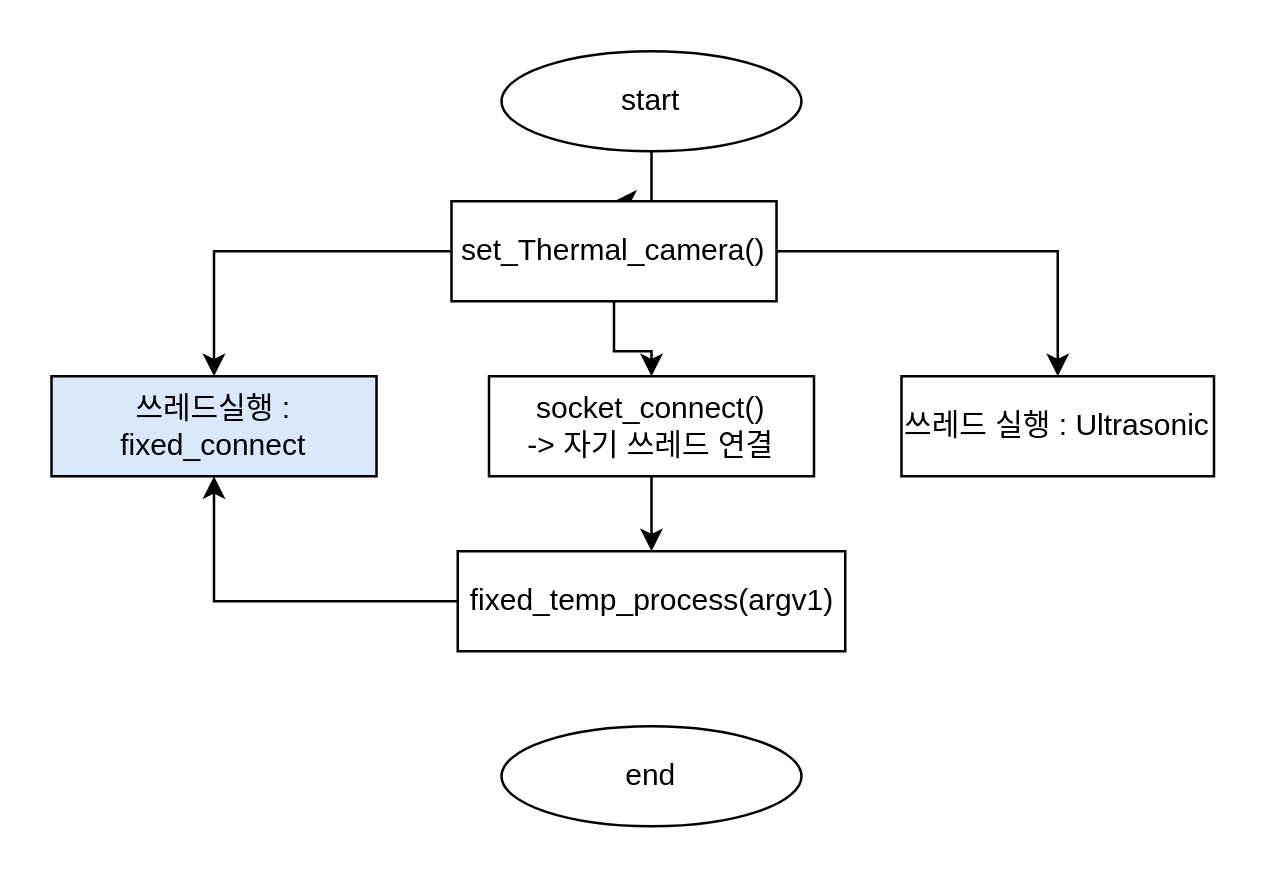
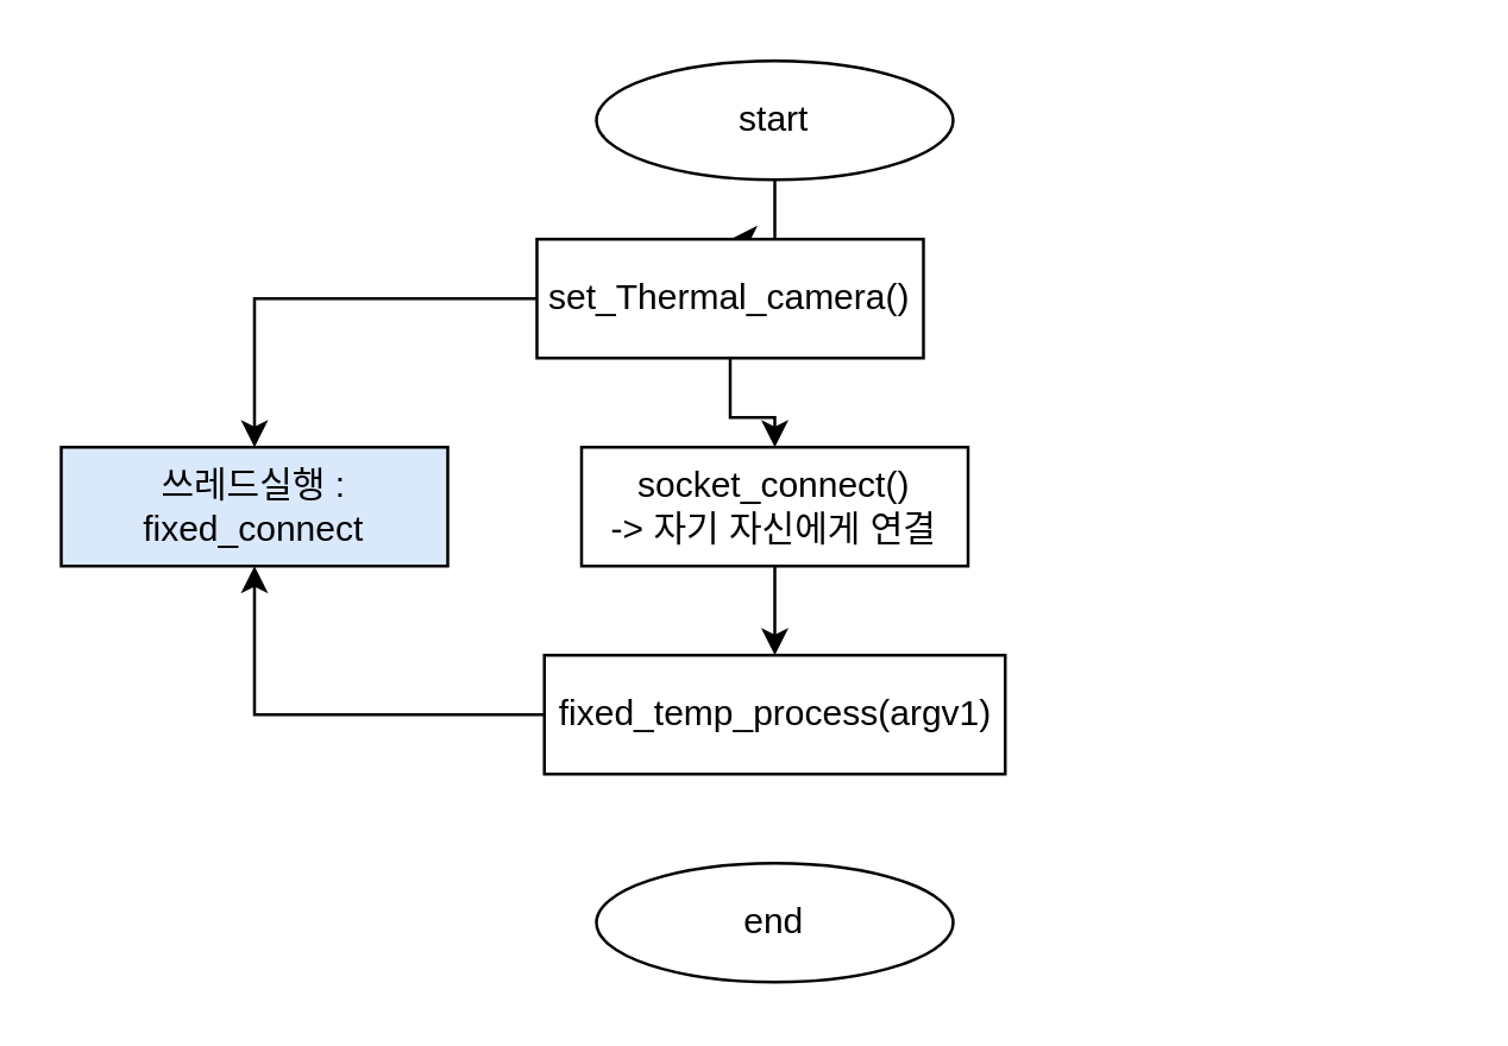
  <mxCell id="0" />
  <mxCell id="1" parent="0" />
  <mxCell id="2" style="edgeStyle=orthogonalEdgeStyle;rounded=0;orthogonalLoop=1;jettySize=auto;html=1;entryX=0.5;entryY=0;entryDx=0;entryDy=0;" edge="1" parent="1" source="3" target="7"><mxGeometry relative="1" as="geometry" /></mxCell>
  <mxCell id="3" value="start" style="ellipse;whiteSpace=wrap;html=1;" vertex="1" parent="1"><mxGeometry x="200" y="20" width="120" height="40" as="geometry" /></mxCell>
- <mxCell id="4" style="edgeStyle=orthogonalEdgeStyle;rounded=0;orthogonalLoop=1;jettySize=auto;html=1;exitX=1;exitY=0.5;exitDx=0;exitDy=0;entryX=0.5;entryY=0;entryDx=0;entryDy=0;" edge="1" parent="1" source="7" target="13"><mxGeometry relative="1" as="geometry"><Array as="points"><mxPoint x="423" y="100" /></Array></mxGeometry></mxCell>
  <mxCell id="5" value="" style="edgeStyle=orthogonalEdgeStyle;rounded=0;orthogonalLoop=1;jettySize=auto;html=1;" edge="1" parent="1" source="7" target="12"><mxGeometry relative="1" as="geometry" /></mxCell>
  <mxCell id="6" value="" style="edgeStyle=orthogonalEdgeStyle;rounded=0;orthogonalLoop=1;jettySize=auto;html=1;" edge="1" parent="1" source="7" target="9"><mxGeometry relative="1" as="geometry" /></mxCell>
  <mxCell id="7" value="set_Thermal_camera()" style="rounded=0;whiteSpace=wrap;html=1;" vertex="1" parent="1"><mxGeometry x="180" y="80" width="130" height="40" as="geometry" /></mxCell>
  <mxCell id="8" value="" style="edgeStyle=orthogonalEdgeStyle;rounded=0;orthogonalLoop=1;jettySize=auto;html=1;" edge="1" parent="1" source="9" target="11"><mxGeometry relative="1" as="geometry" /></mxCell>
- <mxCell id="9" value="socket_connect()&lt;br&gt;-&amp;gt; 자기 쓰레드 연결" style="rounded=0;whiteSpace=wrap;html=1;" vertex="1" parent="1"><mxGeometry x="195" y="150" width="130" height="40" as="geometry" /></mxCell>
+ <mxCell id="9" value="socket_connect()&lt;br&gt;-&amp;gt; 자기 자신에게 연결" style="rounded=0;whiteSpace=wrap;html=1;" vertex="1" parent="1"><mxGeometry x="195" y="150" width="130" height="40" as="geometry" /></mxCell>
  <mxCell id="10" style="edgeStyle=orthogonalEdgeStyle;rounded=0;orthogonalLoop=1;jettySize=auto;html=1;" edge="1" parent="1" source="11" target="12"><mxGeometry relative="1" as="geometry" /></mxCell>
  <mxCell id="11" value="fixed_temp_process(argv1)" style="rounded=0;whiteSpace=wrap;html=1;" vertex="1" parent="1"><mxGeometry x="182.5" y="220" width="155" height="40" as="geometry" /></mxCell>
  <mxCell id="12" value="쓰레드실행 : fixed_connect" style="rounded=0;whiteSpace=wrap;html=1;fillColor=#dae8fc;" vertex="1" parent="1"><mxGeometry x="20" y="150" width="130" height="40" as="geometry" /></mxCell>
- <mxCell id="13" value="쓰레드 실행 : Ultrasonic" style="rounded=0;whiteSpace=wrap;html=1;" vertex="1" parent="1"><mxGeometry x="360" y="150" width="125" height="40" as="geometry" /></mxCell>
  <mxCell id="14" value="end" style="ellipse;whiteSpace=wrap;html=1;" vertex="1" parent="1"><mxGeometry x="200" y="290" width="120" height="40" as="geometry" /></mxCell>
